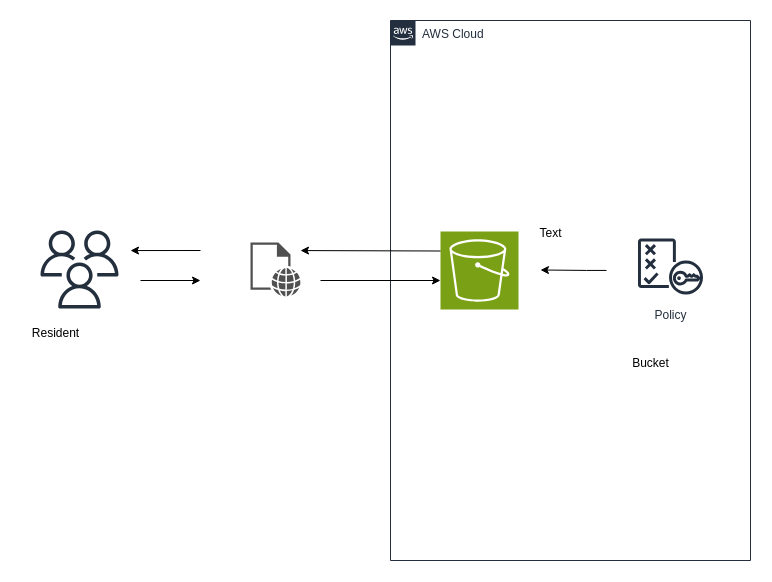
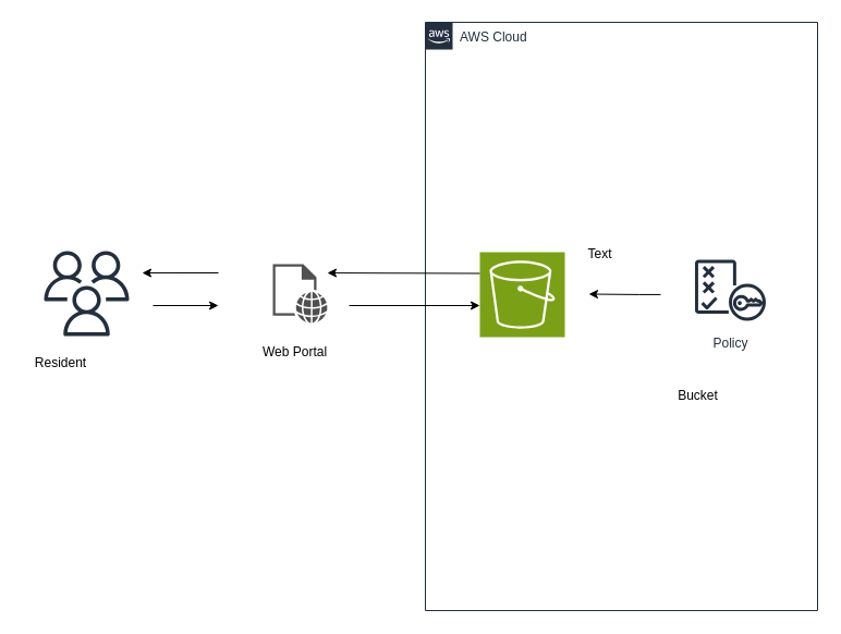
  <mxCell id="0" />
  <mxCell id="1" parent="0" />
  <mxCell id="2" value="" style="sketch=0;outlineConnect=0;fontColor=#232F3E;gradientColor=none;fillColor=#232F3D;strokeColor=none;dashed=0;verticalLabelPosition=bottom;verticalAlign=top;align=center;html=1;fontSize=12;fontStyle=0;aspect=fixed;pointerEvents=1;shape=mxgraph.aws4.users;" vertex="1" parent="1"><mxGeometry x="40" y="230" width="78" height="78" as="geometry" /></mxCell>
  <mxCell id="3" value="" style="sketch=0;pointerEvents=1;shadow=0;dashed=0;html=1;strokeColor=none;fillColor=#505050;labelPosition=center;verticalLabelPosition=bottom;verticalAlign=top;outlineConnect=0;align=center;shape=mxgraph.office.concepts.web_page;" vertex="1" parent="1"><mxGeometry x="250" y="242" width="50" height="54" as="geometry" /></mxCell>
  <mxCell id="4" value="AWS Cloud" style="points=[[0,0],[0.25,0],[0.5,0],[0.75,0],[1,0],[1,0.25],[1,0.5],[1,0.75],[1,1],[0.75,1],[0.5,1],[0.25,1],[0,1],[0,0.75],[0,0.5],[0,0.25]];outlineConnect=0;gradientColor=none;html=1;whiteSpace=wrap;fontSize=12;fontStyle=0;container=1;pointerEvents=0;collapsible=0;recursiveResize=0;shape=mxgraph.aws4.group;grIcon=mxgraph.aws4.group_aws_cloud_alt;strokeColor=#232F3E;fillColor=none;verticalAlign=top;align=left;spacingLeft=30;fontColor=#232F3E;dashed=0;" vertex="1" parent="1"><mxGeometry x="390" y="20" width="360" height="540" as="geometry" /></mxCell>
  <mxCell id="5" value="" style="sketch=0;points=[[0,0,0],[0.25,0,0],[0.5,0,0],[0.75,0,0],[1,0,0],[0,1,0],[0.25,1,0],[0.5,1,0],[0.75,1,0],[1,1,0],[0,0.25,0],[0,0.5,0],[0,0.75,0],[1,0.25,0],[1,0.5,0],[1,0.75,0]];outlineConnect=0;fontColor=#232F3E;fillColor=#7AA116;strokeColor=#ffffff;dashed=0;verticalLabelPosition=bottom;verticalAlign=top;align=center;html=1;fontSize=12;fontStyle=0;aspect=fixed;shape=mxgraph.aws4.resourceIcon;resIcon=mxgraph.aws4.s3;" vertex="1" parent="4"><mxGeometry x="50" y="211" width="78" height="78" as="geometry" /></mxCell>
  <mxCell id="6" value="Policy" style="sketch=0;outlineConnect=0;fontColor=#232F3E;gradientColor=none;strokeColor=#232F3E;fillColor=#ffffff;dashed=0;verticalLabelPosition=bottom;verticalAlign=top;align=center;html=1;fontSize=12;fontStyle=0;aspect=fixed;shape=mxgraph.aws4.resourceIcon;resIcon=mxgraph.aws4.policy;" vertex="1" parent="4"><mxGeometry x="230" y="211" width="100" height="70" as="geometry" /></mxCell>
  <mxCell id="7" value="" style="endArrow=classic;html=1;rounded=0;" edge="1" parent="4"><mxGeometry width="50" height="50" relative="1" as="geometry"><mxPoint x="216" y="249.93" as="sourcePoint" /><mxPoint x="150" y="249.496" as="targetPoint" /><Array as="points"><mxPoint x="196" y="249.93" /></Array></mxGeometry></mxCell>
  <mxCell id="8" value="" style="endArrow=classic;html=1;rounded=0;" edge="1" parent="1"><mxGeometry width="50" height="50" relative="1" as="geometry"><mxPoint x="320" y="280" as="sourcePoint" /><mxPoint x="440" y="280" as="targetPoint" /></mxGeometry></mxCell>
  <mxCell id="9" value="" style="endArrow=classic;html=1;rounded=0;" edge="1" parent="1"><mxGeometry width="50" height="50" relative="1" as="geometry"><mxPoint x="140" y="280" as="sourcePoint" /><mxPoint x="200" y="280" as="targetPoint" /></mxGeometry></mxCell>
  <mxCell id="10" value="" style="endArrow=classic;html=1;rounded=0;exitX=0;exitY=0.25;exitDx=0;exitDy=0;exitPerimeter=0;" edge="1" parent="1" source="5"><mxGeometry width="50" height="50" relative="1" as="geometry"><mxPoint x="360" y="250" as="sourcePoint" /><mxPoint x="300" y="250.066" as="targetPoint" /></mxGeometry></mxCell>
  <mxCell id="11" value="" style="endArrow=classic;html=1;rounded=0;" edge="1" parent="1"><mxGeometry width="50" height="50" relative="1" as="geometry"><mxPoint x="200" y="250" as="sourcePoint" /><mxPoint x="130" y="250.066" as="targetPoint" /></mxGeometry></mxCell>
  <mxCell id="12" value="Resident" style="text;html=1;align=center;verticalAlign=middle;resizable=0;points=[];autosize=1;strokeColor=none;fillColor=none;" vertex="1" parent="1"><mxGeometry x="20" y="318" width="70" height="30" as="geometry" /></mxCell>
+ <mxCell id="13" value="Web Portal" style="text;html=1;align=center;verticalAlign=middle;resizable=0;points=[];autosize=1;strokeColor=none;fillColor=none;" vertex="1" parent="1"><mxGeometry x="230" y="308" width="80" height="30" as="geometry" /></mxCell>
  <mxCell id="14" value="Text" style="text;html=1;align=center;verticalAlign=middle;resizable=0;points=[];autosize=1;strokeColor=none;fillColor=none;" vertex="1" parent="1"><mxGeometry x="525" y="218" width="50" height="30" as="geometry" /></mxCell>
- <mxCell id="15" value="Bucket" style="text;html=1;align=center;verticalAlign=middle;resizable=0;points=[];autosize=1;strokeColor=none;fillColor=none;" vertex="1" parent="1"><mxGeometry x="620" y="348" width="60" height="30" as="geometry" /></mxCell>
+ <mxCell id="15" value="Bucket" style="text;html=1;align=center;verticalAlign=middle;resizable=0;points=[];autosize=1;strokeColor=none;fillColor=none;" vertex="1" parent="1"><mxGeometry x="610" y="348" width="60" height="30" as="geometry" /></mxCell>
